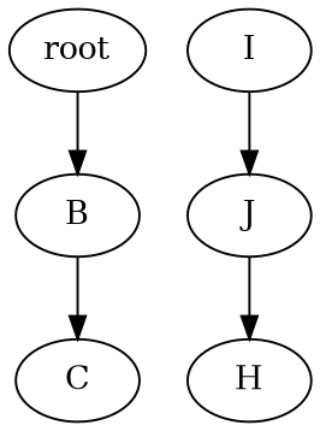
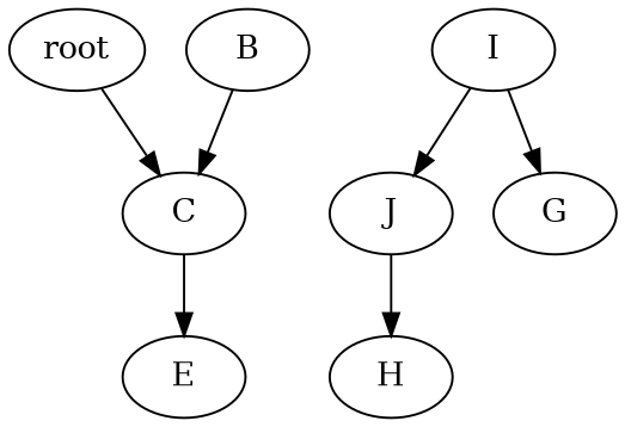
  strict digraph {
    n1 [label=root]
    n2 [label=B]
    n3 [label=C]
    n4 [label=I]
    n5 [label=J]
+   n6 [label=G]
+   n7 [label=E]
    n8 [label=H]
-   n1 -> n2
+   n1 -> n3
    n2 -> n3
+   n3 -> n7
    n4 -> n5
+   n4 -> n6
    n5 -> n8
  }
